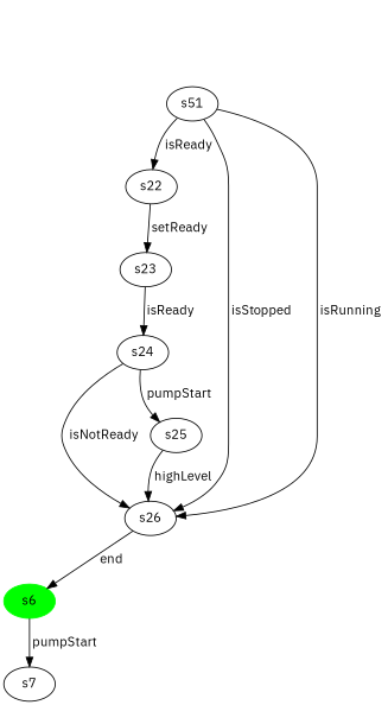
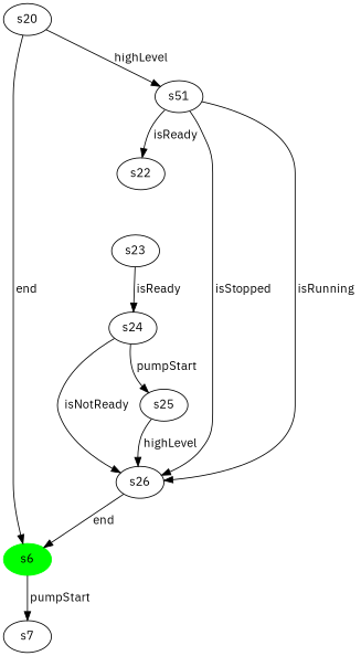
  digraph {
    fontname="IBM Plex Sans"
    rankdir=TB
    node [fontname="IBM Plex Sans"]
    edge [fontname="IBM Plex Sans"]
    n1 [color=green label=s6 style=filled]
    n2 [label=s7]
+   n3 [label=s20]
    n4 [label=s51]
    n5 [label=s22]
    n6 [label=s26]
    n7 [label=s23]
    n8 [label=s24]
    n9 [label=s25]
    n1 -> n2 [label=" pumpStart "]
+   n3 -> n1 [label=" end "]
+   n3 -> n4 [label=" highLevel "]
    n4 -> n5 [label=" isReady "]
    n4 -> n6 [label=" isStopped "]
    n4 -> n6 [label=" isRunning "]
-   n5 -> n7 [label=" setReady "]
    n6 -> n1 [label=" end "]
    n7 -> n8 [label=" isReady "]
    n8 -> n6 [label=" isNotReady "]
    n8 -> n9 [label=" pumpStart "]
    n9 -> n6 [label=" highLevel "]
  }
